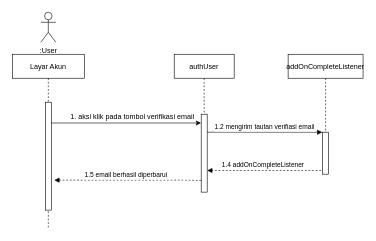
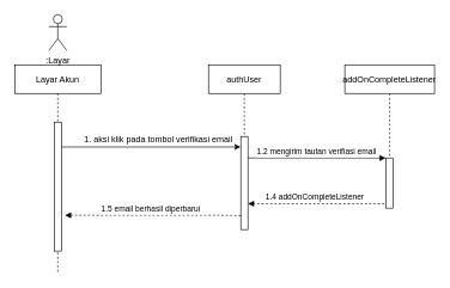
  <mxCell id="0" />
  <mxCell id="1" parent="0" />
  <mxCell id="2" value="Layar Akun" style="shape=umlLifeline;perimeter=lifelinePerimeter;container=1;collapsible=0;recursiveResize=0;rounded=0;shadow=0;strokeWidth=1;" parent="1" vertex="1"><mxGeometry x="20" y="90" width="120" height="290" as="geometry" /></mxCell>
  <mxCell id="3" value="" style="points=[];perimeter=orthogonalPerimeter;rounded=0;shadow=0;strokeWidth=1;" parent="2" vertex="1"><mxGeometry x="55" y="80" width="10" height="180" as="geometry" /></mxCell>
  <mxCell id="4" value="authUser" style="shape=umlLifeline;perimeter=lifelinePerimeter;container=1;collapsible=0;recursiveResize=0;rounded=0;shadow=0;strokeWidth=1;" parent="1" vertex="1"><mxGeometry x="290" y="90" width="100" height="230" as="geometry" /></mxCell>
  <mxCell id="5" value="" style="points=[];perimeter=orthogonalPerimeter;rounded=0;shadow=0;strokeWidth=1;" parent="4" vertex="1"><mxGeometry x="45" y="100" width="10" height="130" as="geometry" /></mxCell>
  <mxCell id="6" value="1.2 mengirim tautan verifiasi email" style="verticalAlign=bottom;endArrow=block;entryX=-0.044;entryY=0.001;shadow=0;strokeWidth=1;entryDx=0;entryDy=0;entryPerimeter=0;" parent="4" target="11" edge="1"><mxGeometry relative="1" as="geometry"><mxPoint x="55" y="130" as="sourcePoint" /><mxPoint x="195" y="130.0" as="targetPoint" /><Array as="points"><mxPoint x="130" y="130" /></Array></mxGeometry></mxCell>
- <mxCell id="7" value=":User" style="shape=umlActor;verticalLabelPosition=bottom;verticalAlign=top;html=1;outlineConnect=0;" parent="1" vertex="1"><mxGeometry x="67.5" y="20" width="25" height="50" as="geometry" /></mxCell>
+ <mxCell id="7" value=":Layar" style="shape=umlActor;verticalLabelPosition=bottom;verticalAlign=top;html=1;outlineConnect=0;" parent="1" vertex="1"><mxGeometry x="67.5" y="20" width="25" height="50" as="geometry" /></mxCell>
  <mxCell id="8" value="" style="endArrow=classic;html=1;rounded=0;entryX=-0.031;entryY=0.113;entryDx=0;entryDy=0;entryPerimeter=0;" parent="1" source="3" target="5" edge="1"><mxGeometry width="50" height="50" relative="1" as="geometry"><mxPoint x="120" y="210" as="sourcePoint" /><mxPoint x="310" y="220" as="targetPoint" /></mxGeometry></mxCell>
  <mxCell id="9" value="&lt;span style=&quot;font-weight: normal&quot;&gt;&lt;font style=&quot;font-size: 12px&quot;&gt;1. aksi klik pada tombol verifikasi email&lt;br&gt;&lt;/font&gt;&lt;/span&gt;" style="text;strokeColor=none;fillColor=none;html=1;fontSize=24;fontStyle=1;verticalAlign=middle;align=center;" parent="1" vertex="1"><mxGeometry x="170" y="170" width="100" height="40" as="geometry" /></mxCell>
  <mxCell id="10" value="addOnCompleteListener" style="shape=umlLifeline;perimeter=lifelinePerimeter;container=1;collapsible=0;recursiveResize=0;rounded=0;shadow=0;strokeWidth=1;" parent="1" vertex="1"><mxGeometry x="480" y="90" width="125" height="200" as="geometry" /></mxCell>
  <mxCell id="11" value="" style="points=[];perimeter=orthogonalPerimeter;rounded=0;shadow=0;strokeWidth=1;" parent="10" vertex="1"><mxGeometry x="57.5" y="130" width="10" height="70" as="geometry" /></mxCell>
  <mxCell id="12" value="1.4 addOnCompleteListener " style="verticalAlign=bottom;endArrow=block;shadow=0;strokeWidth=1;dashed=1;exitX=-0.25;exitY=0.913;exitDx=0;exitDy=0;exitPerimeter=0;" parent="1" target="5" edge="1" source="11"><mxGeometry relative="1" as="geometry"><mxPoint x="700" y="310" as="sourcePoint" /><mxPoint x="350" y="310" as="targetPoint" /><Array as="points" /></mxGeometry></mxCell>
  <mxCell id="13" value="1.5 email berhasil diperbarui  " style="verticalAlign=bottom;endArrow=block;shadow=0;strokeWidth=1;dashed=1;exitX=-0.004;exitY=0.85;exitDx=0;exitDy=0;exitPerimeter=0;" parent="1" source="5" edge="1"><mxGeometry relative="1" as="geometry"><mxPoint x="340" y="319" as="sourcePoint" /><mxPoint x="90" y="300" as="targetPoint" /><Array as="points"><mxPoint x="300" y="300" /></Array></mxGeometry></mxCell>
